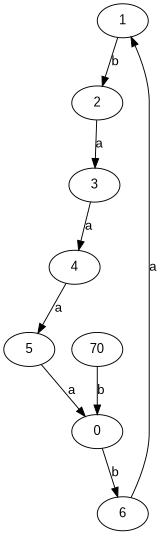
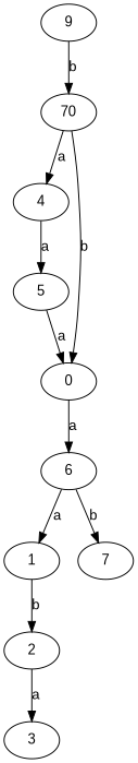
  digraph {
    fontname="Liberation Sans"
    node [fontname="Liberation Sans"]
    edge [fontname="Liberation Sans"]
    1
    2
    3
    4
    5
    0
    6
+   7
    n9 [label=70]
+   9
    1 -> 2 [label=b]
    2 -> 3 [label=a]
-   3 -> 4 [label=a]
+   n9 -> 4 [label=a]
    4 -> 5 [label=a]
    5 -> 0 [label=a]
-   0 -> 6 [label=b]
+   0 -> 6 [label=a]
    6 -> 1 [label=a]
+   6 -> 7 [label=b]
    n9 -> 0 [label=b]
+   9 -> n9 [label=b]
  }
